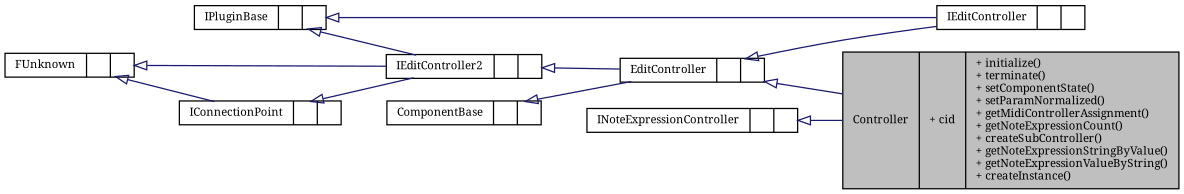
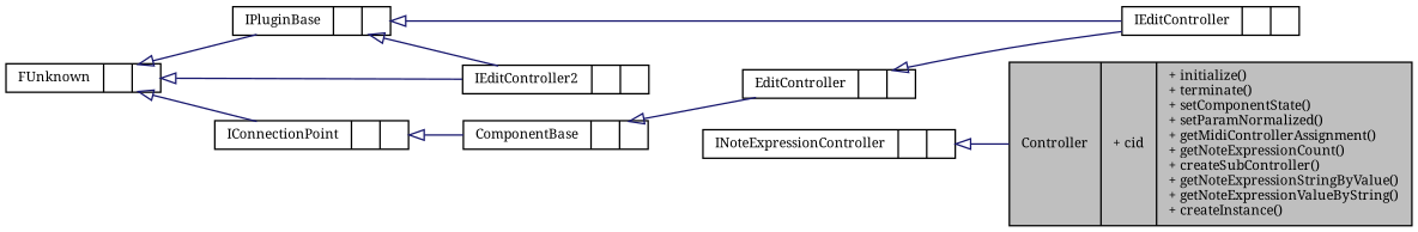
  digraph {
    fontname="Noto Serif"
    rankdir=LR
    node [color=black fontname="Noto Serif" fontsize=9 shape=record]
    edge [arrowtail=empty color=midnightblue dir=back fontname="Noto Serif" fontsize=9 labelfontname=Arial labelfontsize=9 style=solid]
    n1 [fillcolor=grey75 fontcolor=black height=0.2 label="{Controller\n|+ cid\l|+ initialize()\l+ terminate()\l+ setComponentState()\l+ setParamNormalized()\l+ getMidiControllerAssignment()\l+ getNoteExpressionCount()\l+ createSubController()\l+ getNoteExpressionStringByValue()\l+ getNoteExpressionValueByString()\l+ createInstance()\l}" style=filled width=0.4]
    n2 [height=0.2 label="{EditController\n||}" width=0.4]
    n3 [height=0.2 label="{IEditController\n||}" width=0.4]
    n4 [height=0.2 label="{ComponentBase\n||}" width=0.4]
    n5 [height=0.2 label="{IPluginBase\n||}" width=0.4]
    n6 [height=0.2 label="{IEditController2\n||}" width=0.4]
    n7 [height=0.2 label="{FUnknown\n||}" width=0.4]
    n8 [height=0.2 label="{IConnectionPoint\n||}" width=0.4]
    n9 [height=0.2 label="{INoteExpressionController\n||}" width=0.4]
-   n2 -> n1
    n2 -> n3
    n4 -> n2
    n5 -> n3
    n5 -> n6
-   n6 -> n2
+   n7 -> n5
    n7 -> n6
    n7 -> n8
-   n8 -> n6
+   n8 -> n4
    n9 -> n1
  }
